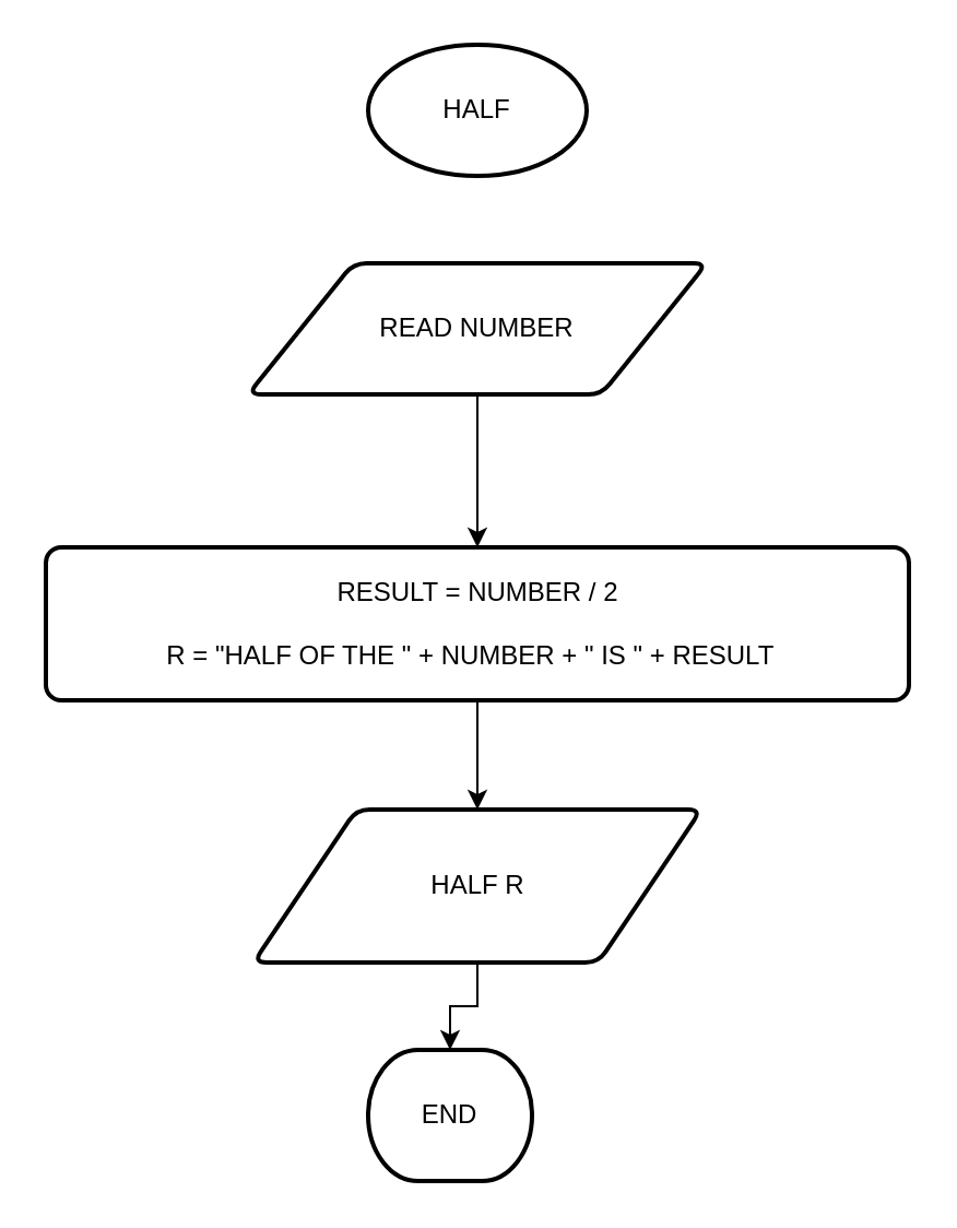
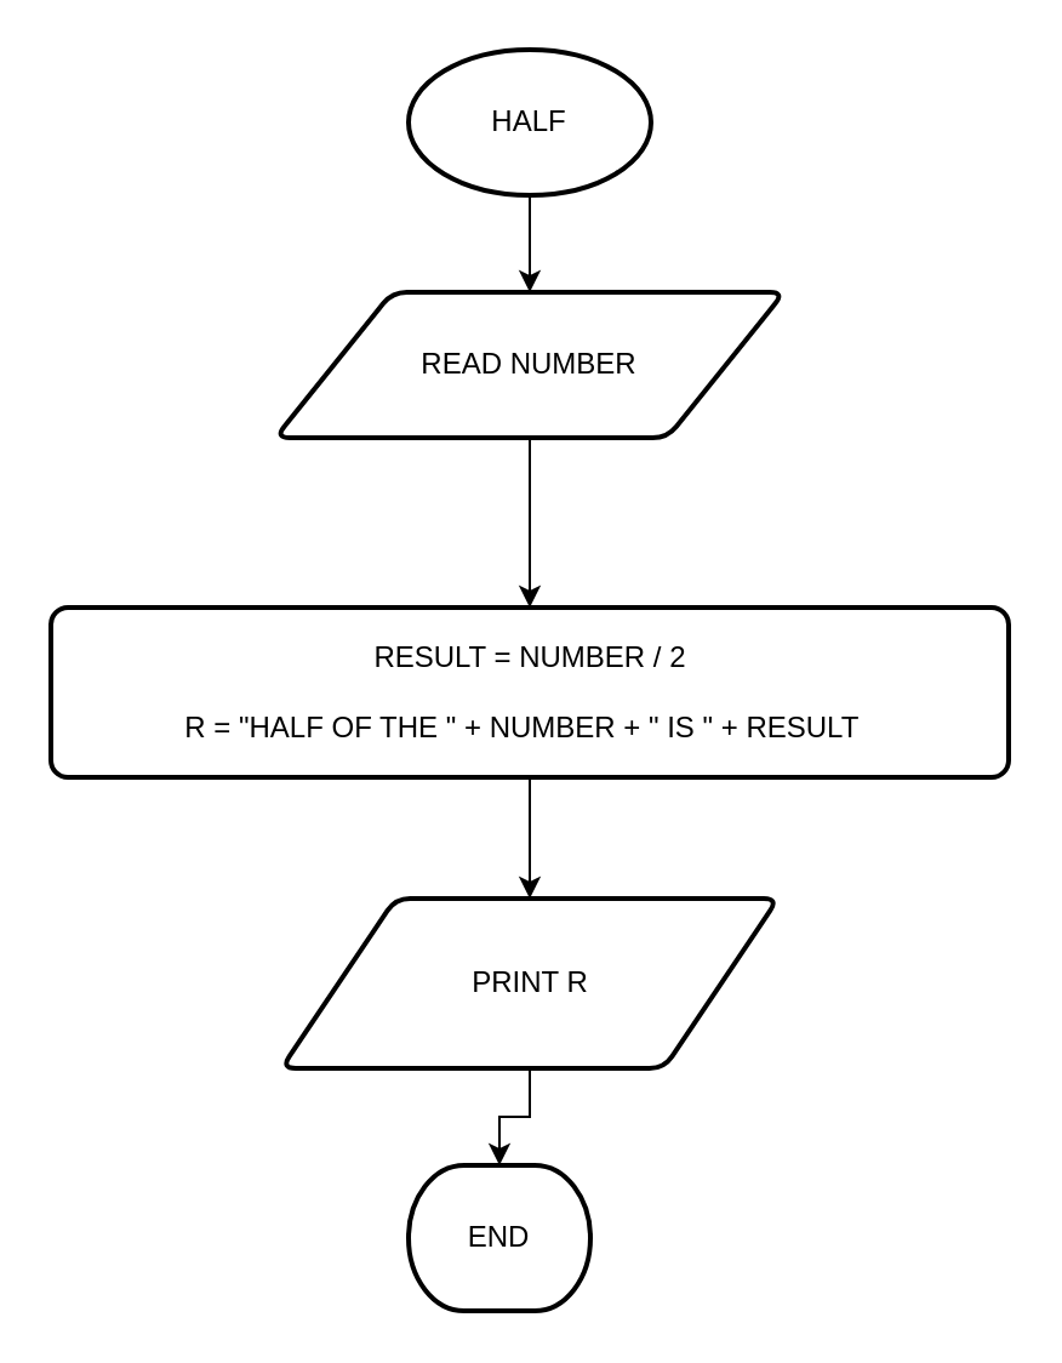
  <mxCell id="0" />
  <mxCell id="1" parent="0" />
+ <mxCell id="2" style="edgeStyle=orthogonalEdgeStyle;rounded=0;orthogonalLoop=1;jettySize=auto;html=1;exitX=0.5;exitY=1;exitDx=0;exitDy=0;exitPerimeter=0;entryX=0.5;entryY=0;entryDx=0;entryDy=0;" edge="1" parent="1" source="3" target="5"><mxGeometry relative="1" as="geometry" /></mxCell>
  <mxCell id="3" value="HALF" style="strokeWidth=2;html=1;shape=mxgraph.flowchart.start_1;whiteSpace=wrap;" vertex="1" parent="1"><mxGeometry x="168" y="20" width="100" height="60" as="geometry" /></mxCell>
  <mxCell id="4" style="edgeStyle=orthogonalEdgeStyle;rounded=0;orthogonalLoop=1;jettySize=auto;html=1;exitX=0.5;exitY=1;exitDx=0;exitDy=0;entryX=0.5;entryY=0;entryDx=0;entryDy=0;" edge="1" parent="1" source="5" target="7"><mxGeometry relative="1" as="geometry" /></mxCell>
  <mxCell id="5" value="READ NUMBER" style="shape=parallelogram;html=1;strokeWidth=2;perimeter=parallelogramPerimeter;whiteSpace=wrap;rounded=1;arcSize=12;size=0.23;" vertex="1" parent="1"><mxGeometry x="113" y="120" width="210" height="60" as="geometry" /></mxCell>
  <mxCell id="6" style="edgeStyle=orthogonalEdgeStyle;rounded=0;orthogonalLoop=1;jettySize=auto;html=1;exitX=0.5;exitY=1;exitDx=0;exitDy=0;entryX=0.5;entryY=0;entryDx=0;entryDy=0;" edge="1" parent="1" source="7" target="9"><mxGeometry relative="1" as="geometry" /></mxCell>
  <mxCell id="7" value="RESULT = NUMBER / 2&lt;div&gt;&lt;br&gt;&lt;/div&gt;&lt;div&gt;R = &quot;HALF OF THE &quot; + NUMBER + &quot; IS &quot; + RESULT&amp;nbsp;&amp;nbsp;&lt;/div&gt;" style="rounded=1;whiteSpace=wrap;html=1;absoluteArcSize=1;arcSize=14;strokeWidth=2;" vertex="1" parent="1"><mxGeometry x="20.5" y="250" width="395" height="70" as="geometry" /></mxCell>
  <mxCell id="8" value="END" style="strokeWidth=2;html=1;shape=mxgraph.flowchart.terminator;whiteSpace=wrap;" vertex="1" parent="1"><mxGeometry x="168" y="480" width="75" height="60" as="geometry" /></mxCell>
- <mxCell id="9" value="HALF R" style="shape=parallelogram;html=1;strokeWidth=2;perimeter=parallelogramPerimeter;whiteSpace=wrap;rounded=1;arcSize=12;size=0.23;" vertex="1" parent="1"><mxGeometry x="115.5" y="370" width="205" height="70" as="geometry" /></mxCell>
+ <mxCell id="9" value="PRINT R" style="shape=parallelogram;html=1;strokeWidth=2;perimeter=parallelogramPerimeter;whiteSpace=wrap;rounded=1;arcSize=12;size=0.23;" vertex="1" parent="1"><mxGeometry x="115.5" y="370" width="205" height="70" as="geometry" /></mxCell>
  <mxCell id="10" style="edgeStyle=orthogonalEdgeStyle;rounded=0;orthogonalLoop=1;jettySize=auto;html=1;exitX=0.5;exitY=1;exitDx=0;exitDy=0;entryX=0.5;entryY=0;entryDx=0;entryDy=0;entryPerimeter=0;" edge="1" parent="1" source="9" target="8"><mxGeometry relative="1" as="geometry" /></mxCell>
